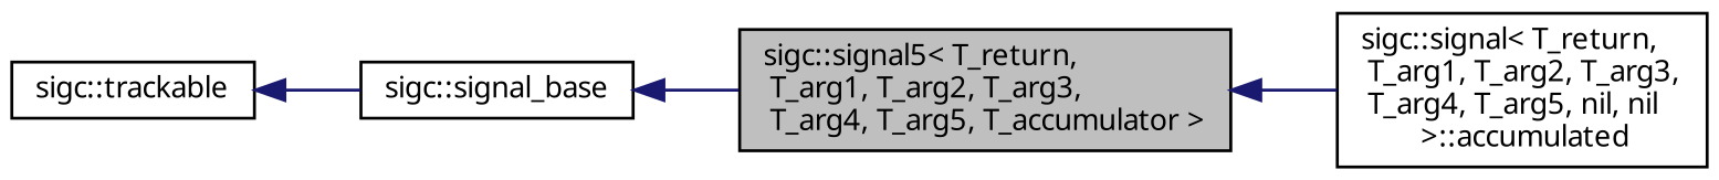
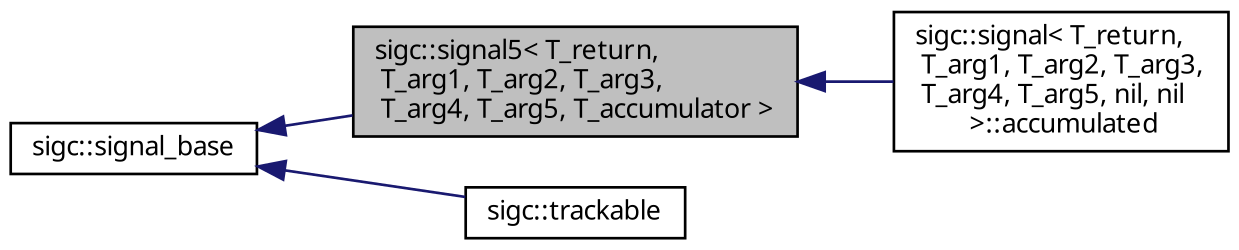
  digraph {
    rankdir=LR
    node [color=black fillcolor=white fontname=Sans fontsize=10 shape=record style=filled]
    edge [color=midnightblue dir=back fontname=Sans fontsize=10 labelfontname=Sans labelfontsize=10 style=solid]
    n1 [fillcolor=grey75 fontcolor=black height=0.2 label="sigc::signal5\< T_return,\l T_arg1, T_arg2, T_arg3,\l T_arg4, T_arg5, T_accumulator \>" width=0.4]
    n2 [height=0.2 label="sigc::signal\< T_return,\l T_arg1, T_arg2, T_arg3,\l T_arg4, T_arg5, nil, nil\l \>::accumulated" width=0.4]
    n3 [height=0.2 label="sigc::signal_base" width=0.4]
    n4 [height=0.2 label="sigc::trackable" width=0.4]
    n1 -> n2
    n3 -> n1
-   n4 -> n3
+   n3 -> n4
  }
